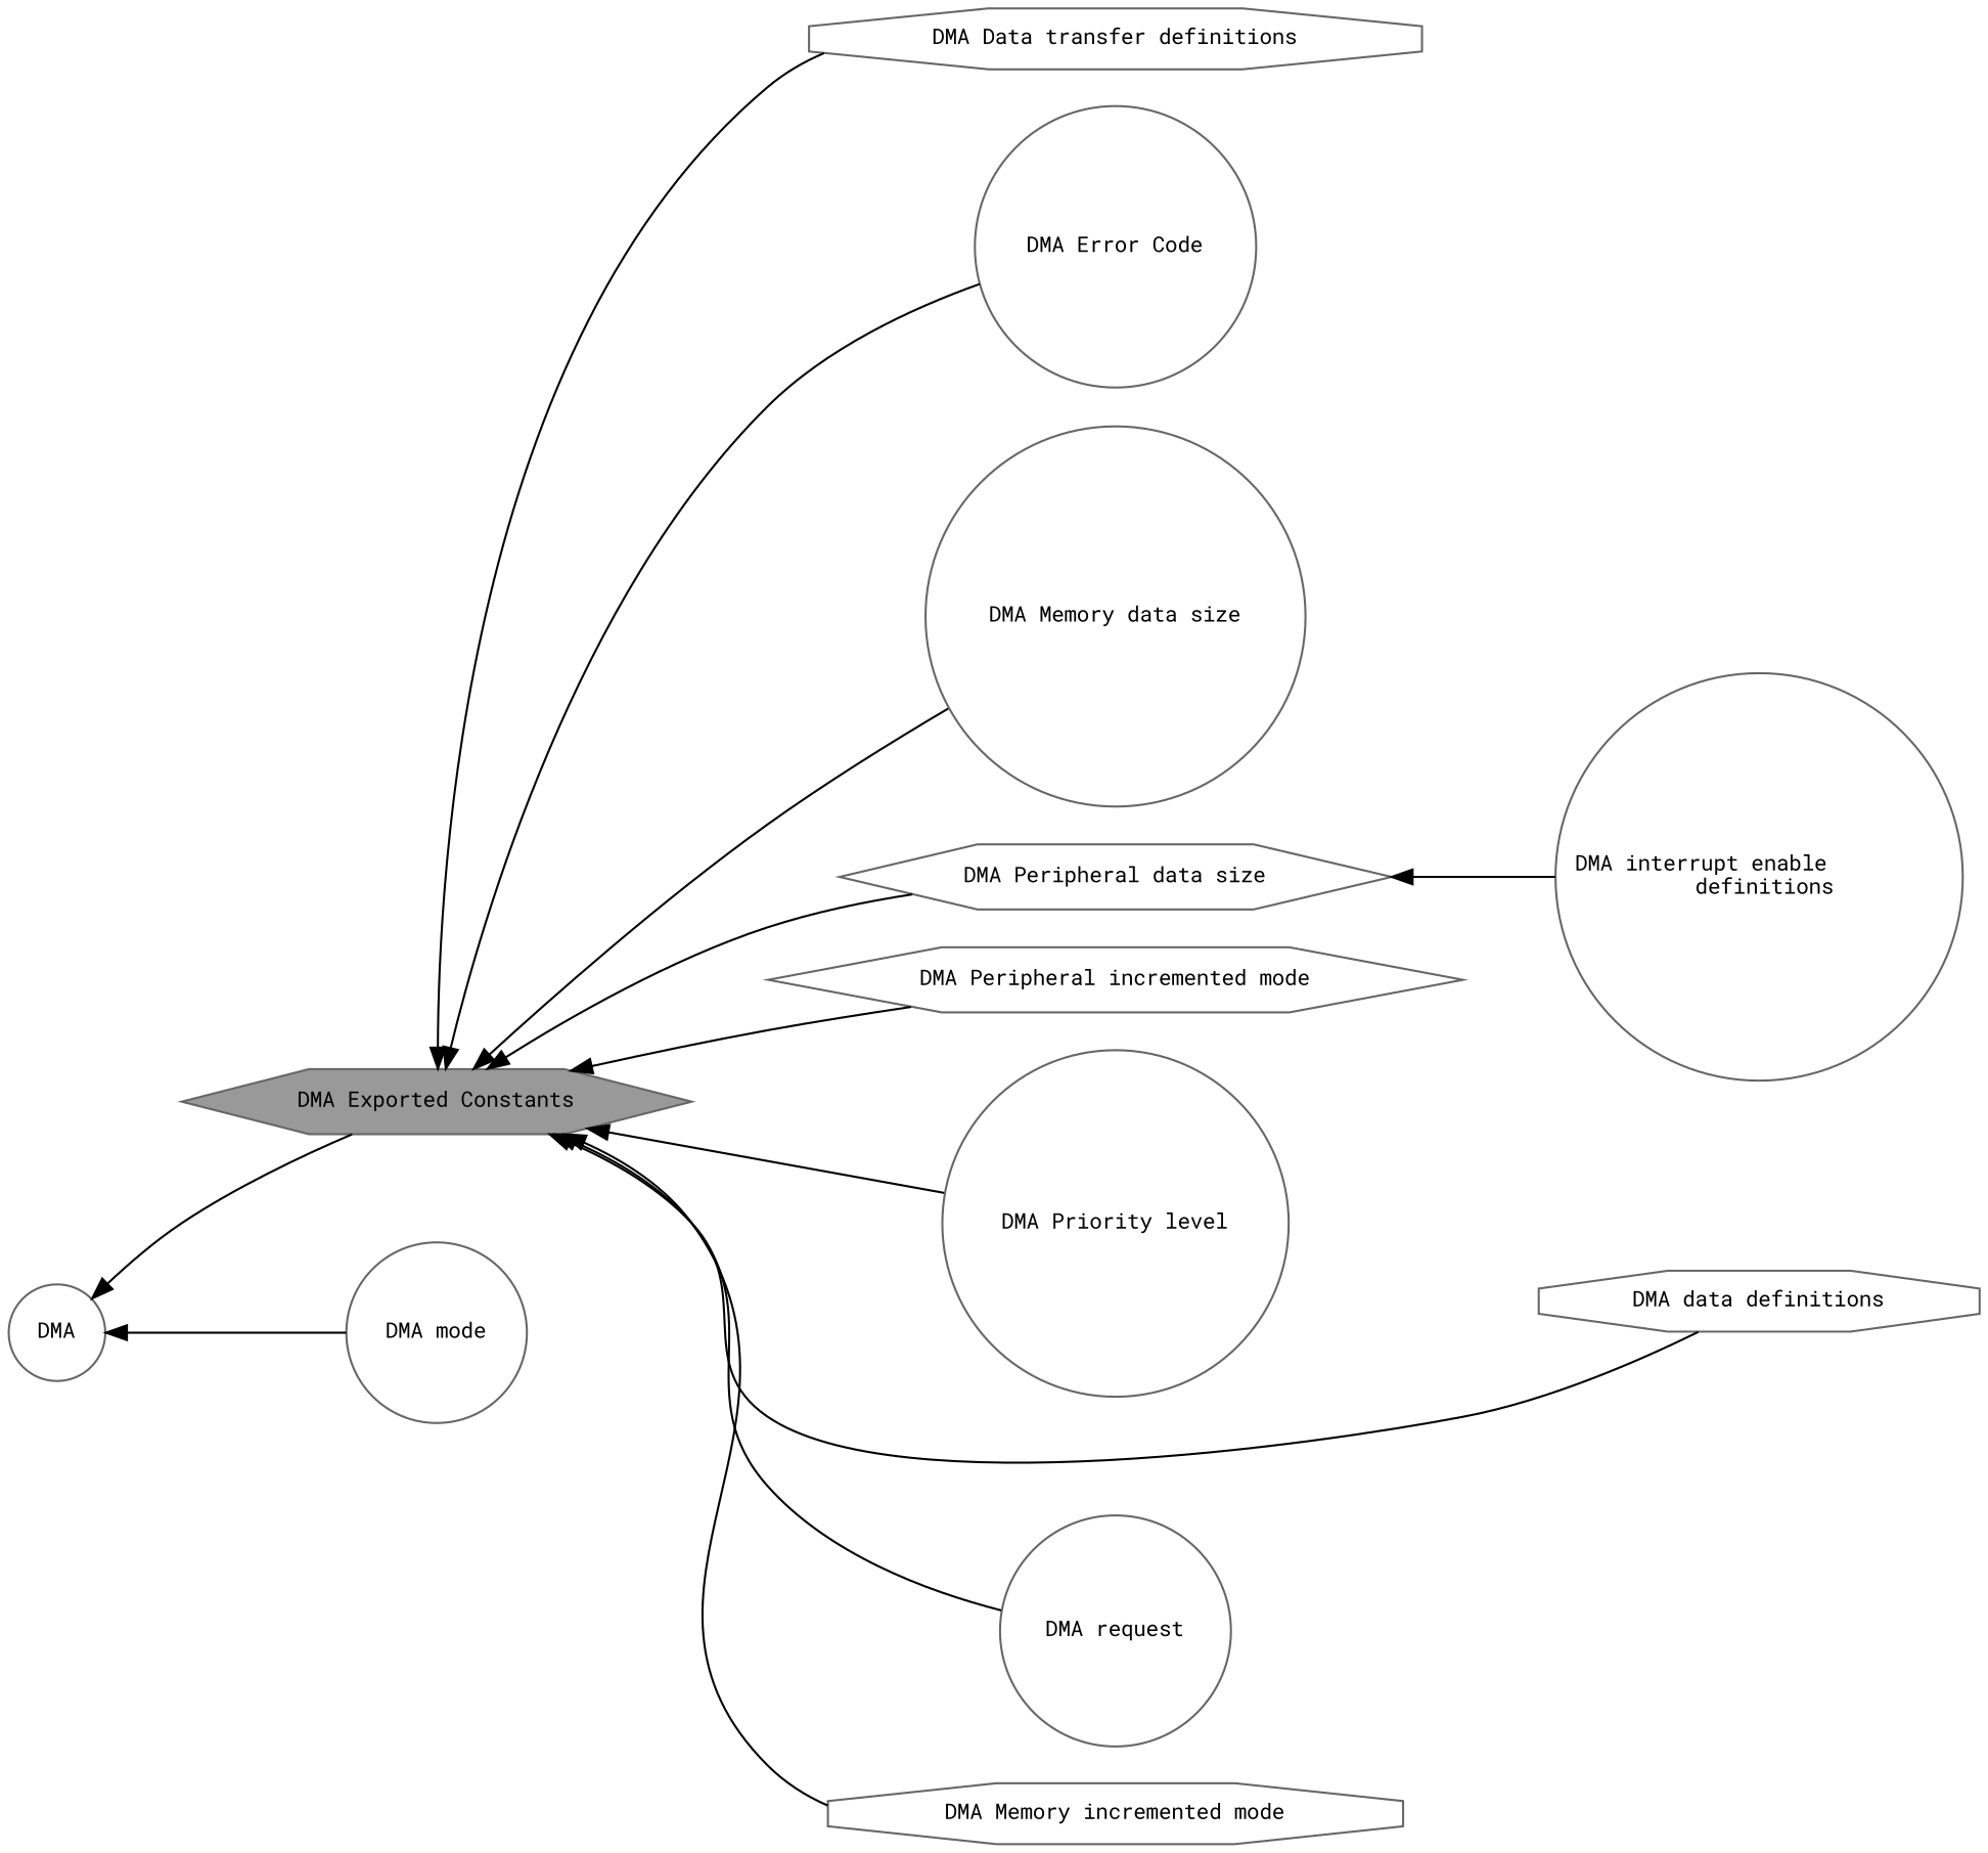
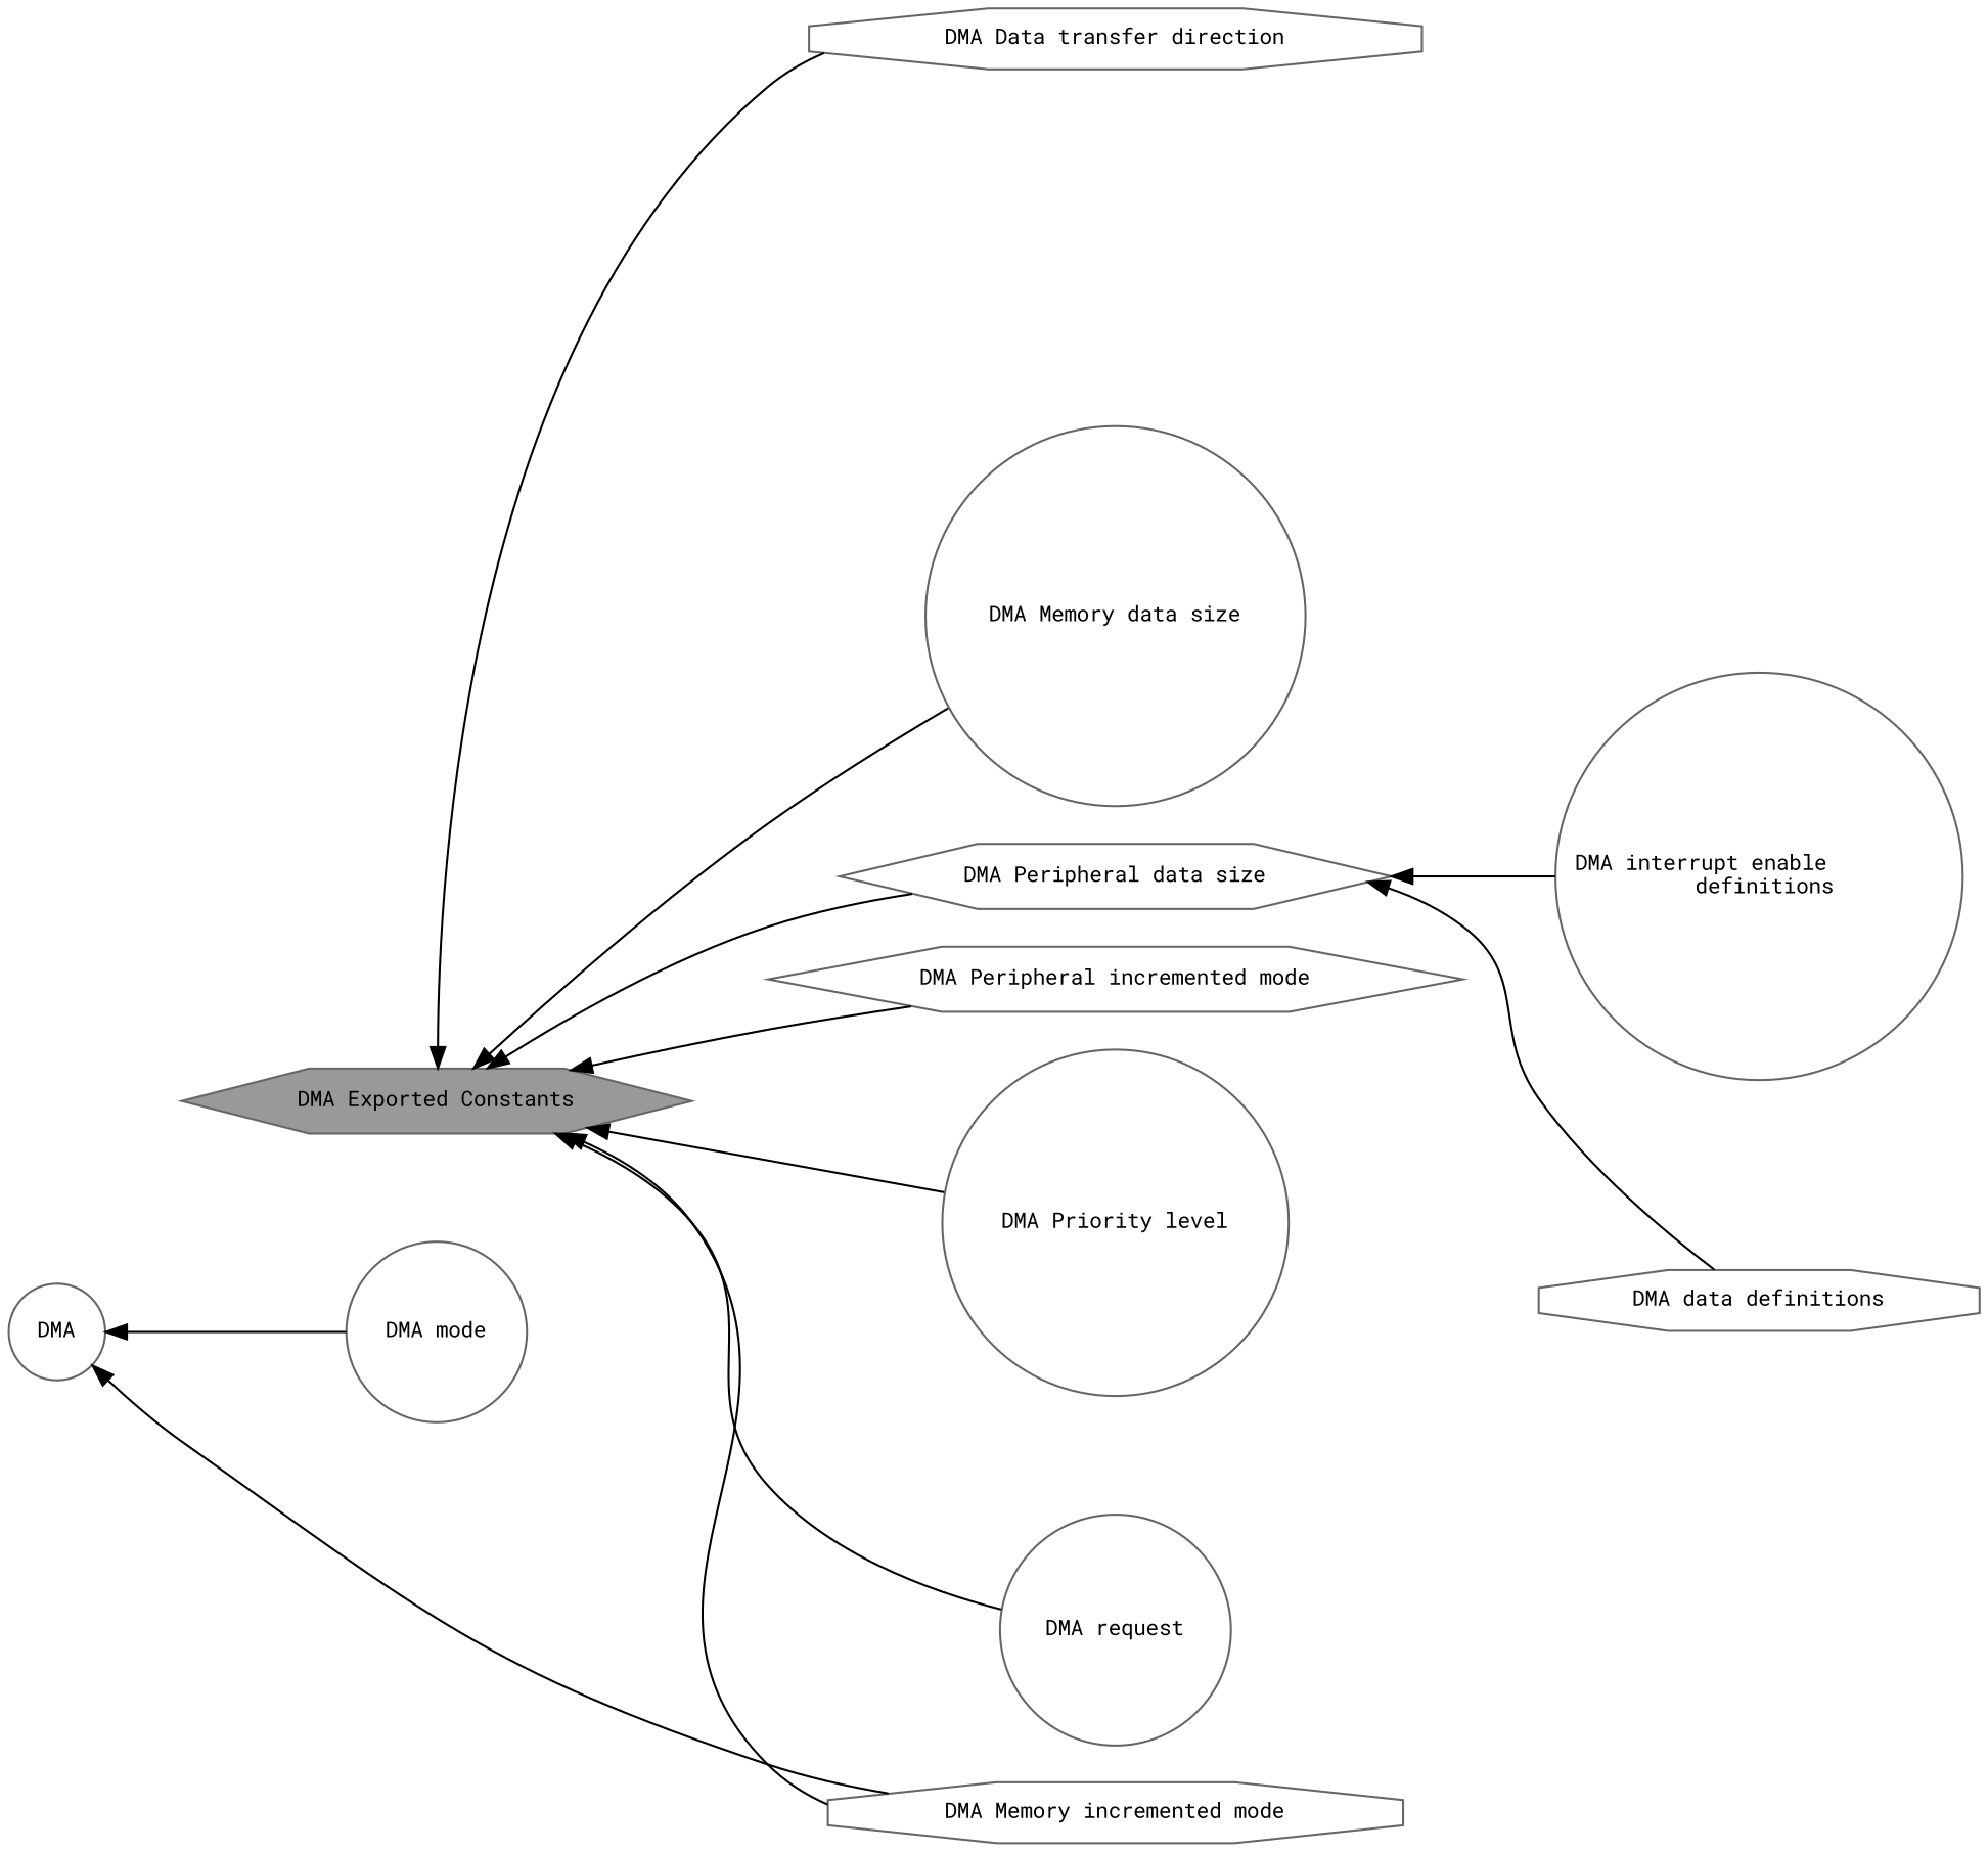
  digraph {
    fontname="Roboto Mono"
    rankdir=LR
    node [color=grey40 fillcolor=white fontname="Roboto Mono" fontsize=10 shape=circle style=filled]
    edge [dir=back fontname="Roboto Mono" fontsize=10 labelfontname=Helvetica labelfontsize=10 shape=plaintext style=solid]
    n1 [height=0.2 label=DMA width=0.4]
    n2 [color=gray40 fillcolor=grey60 fontcolor=black height=0.2 label="DMA Exported Constants" shape=hexagon width=0.4]
    n3 [height=0.2 label="DMA mode" width=0.4]
-   n4 [height=0.2 label="DMA Data transfer definitions" shape=octagon width=0.4]
-   n5 [height=0.2 label="DMA Error Code" width=0.4]
+   n4 [height=0.2 label="DMA Data transfer direction" shape=octagon width=0.4]
    n6 [height=0.2 label="DMA Memory data size" width=0.4]
    n7 [height=0.2 label="DMA Memory incremented mode" shape=octagon width=0.4]
    n8 [height=0.2 label="DMA Peripheral data size" shape=hexagon width=0.4]
    n9 [height=0.2 label="DMA Peripheral incremented mode" shape=hexagon width=0.4]
    n10 [height=0.2 label="DMA Priority level" width=0.4]
    n11 [height=0.2 label="DMA data definitions" shape=octagon width=0.4]
    n12 [height=0.2 label="DMA request" width=0.4]
    n13 [height=0.2 label="DMA interrupt enable\l definitions" width=0.4]
-   n1 -> n2
+   n1 -> n7
    n1 -> n3
    n2 -> n4
-   n2 -> n5
    n2 -> n6
    n2 -> n7
    n2 -> n8
    n2 -> n9
    n2 -> n10
-   n2 -> n11
+   n8 -> n11
    n2 -> n12
    n8 -> n13
  }
